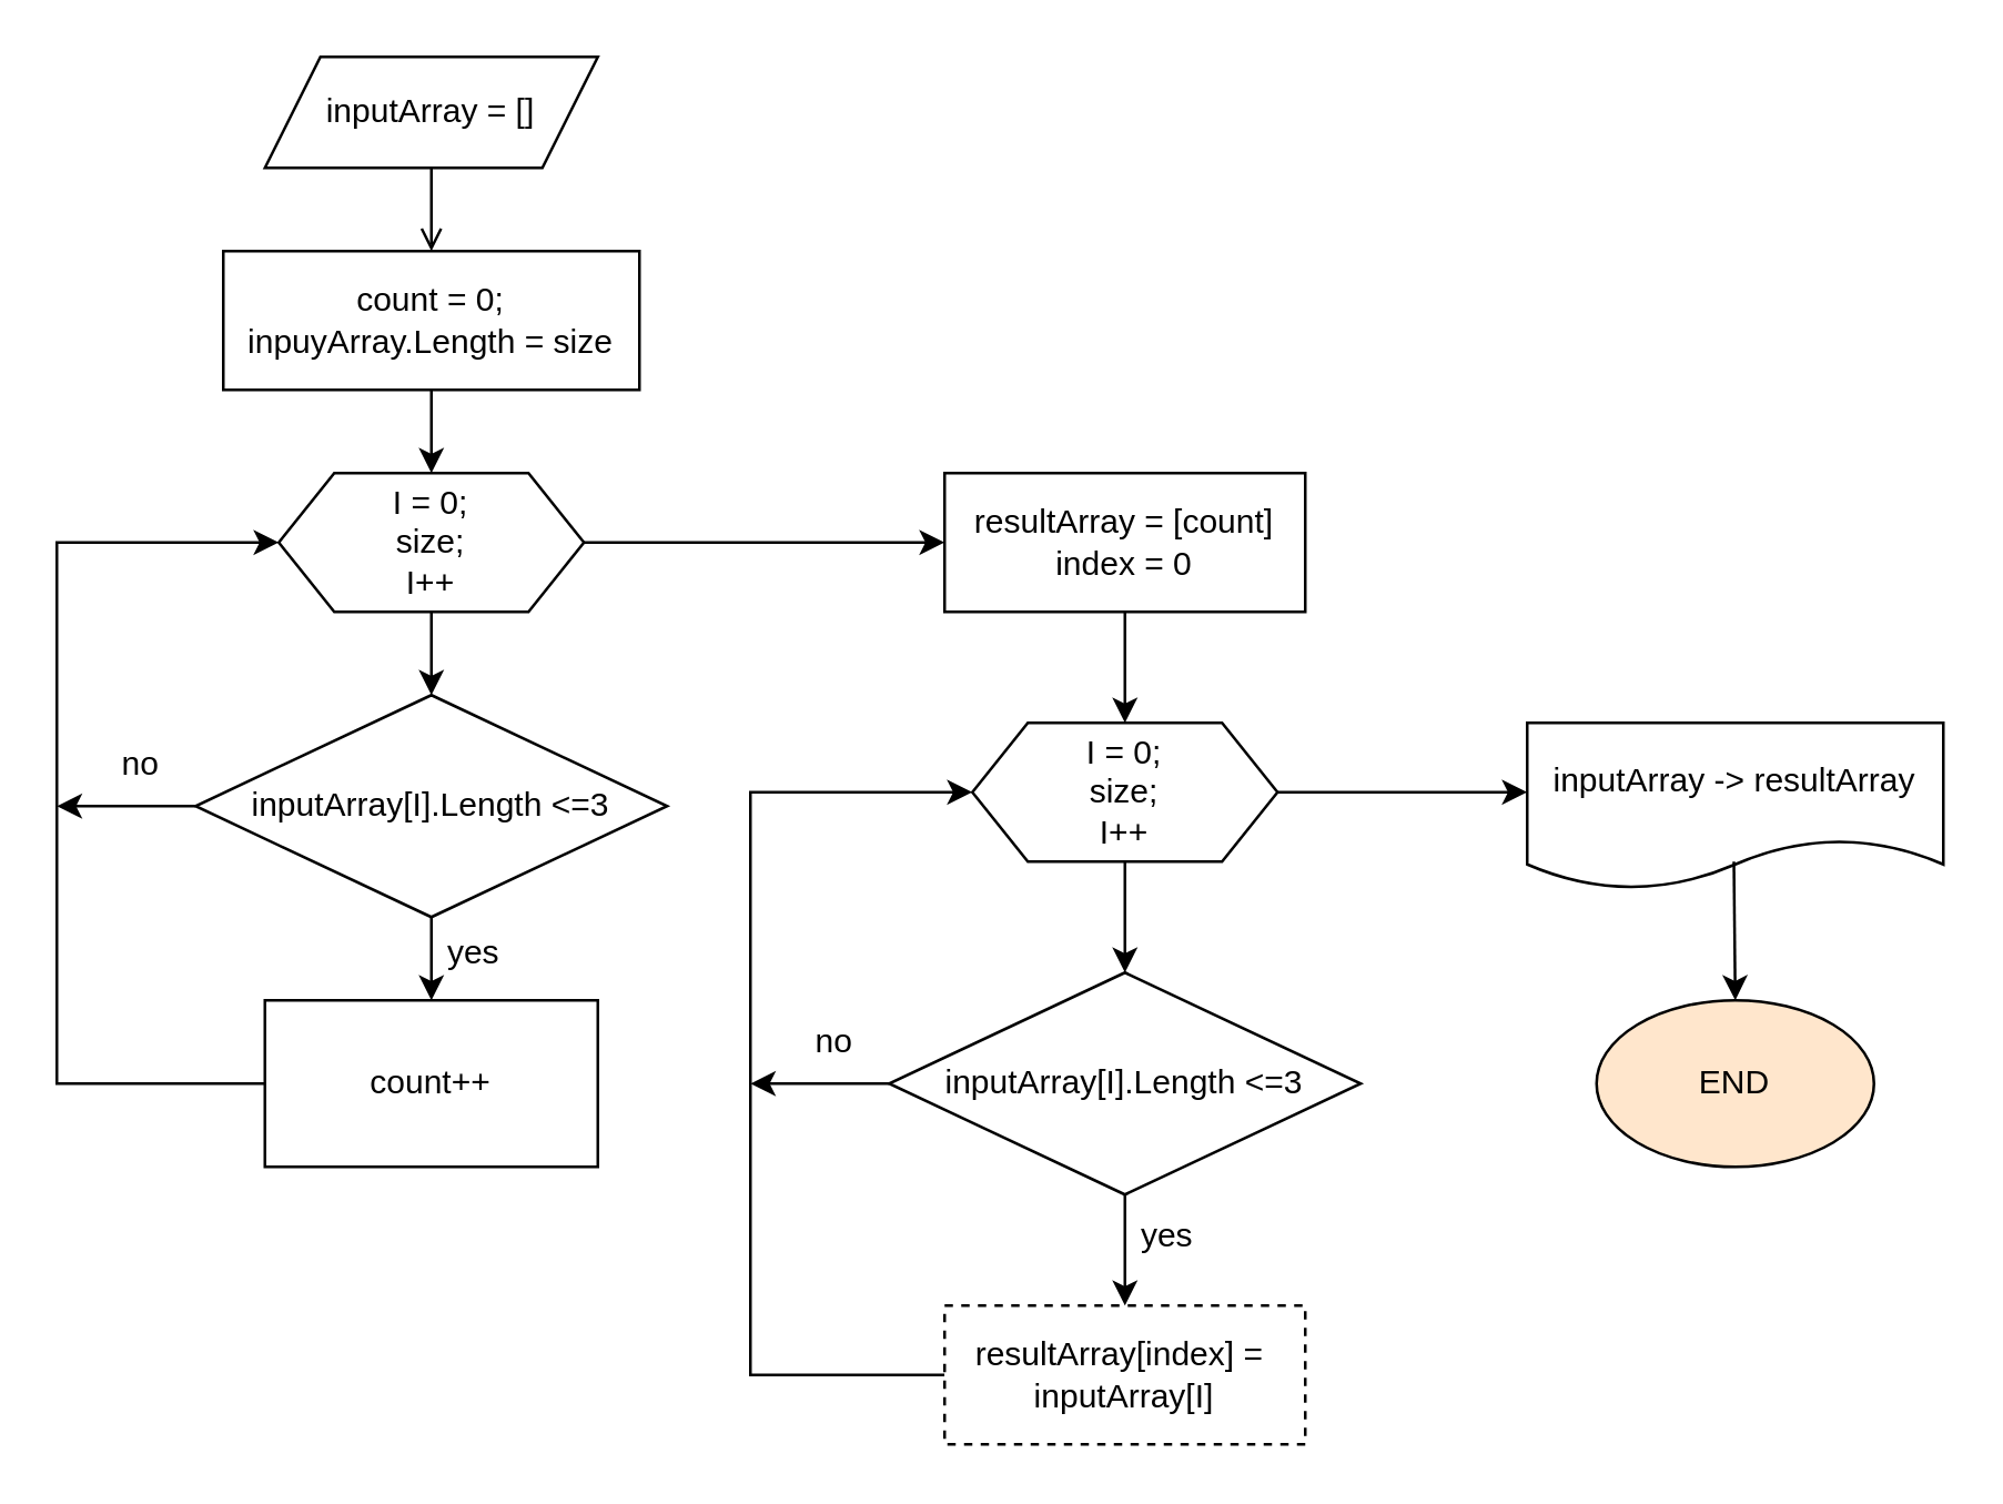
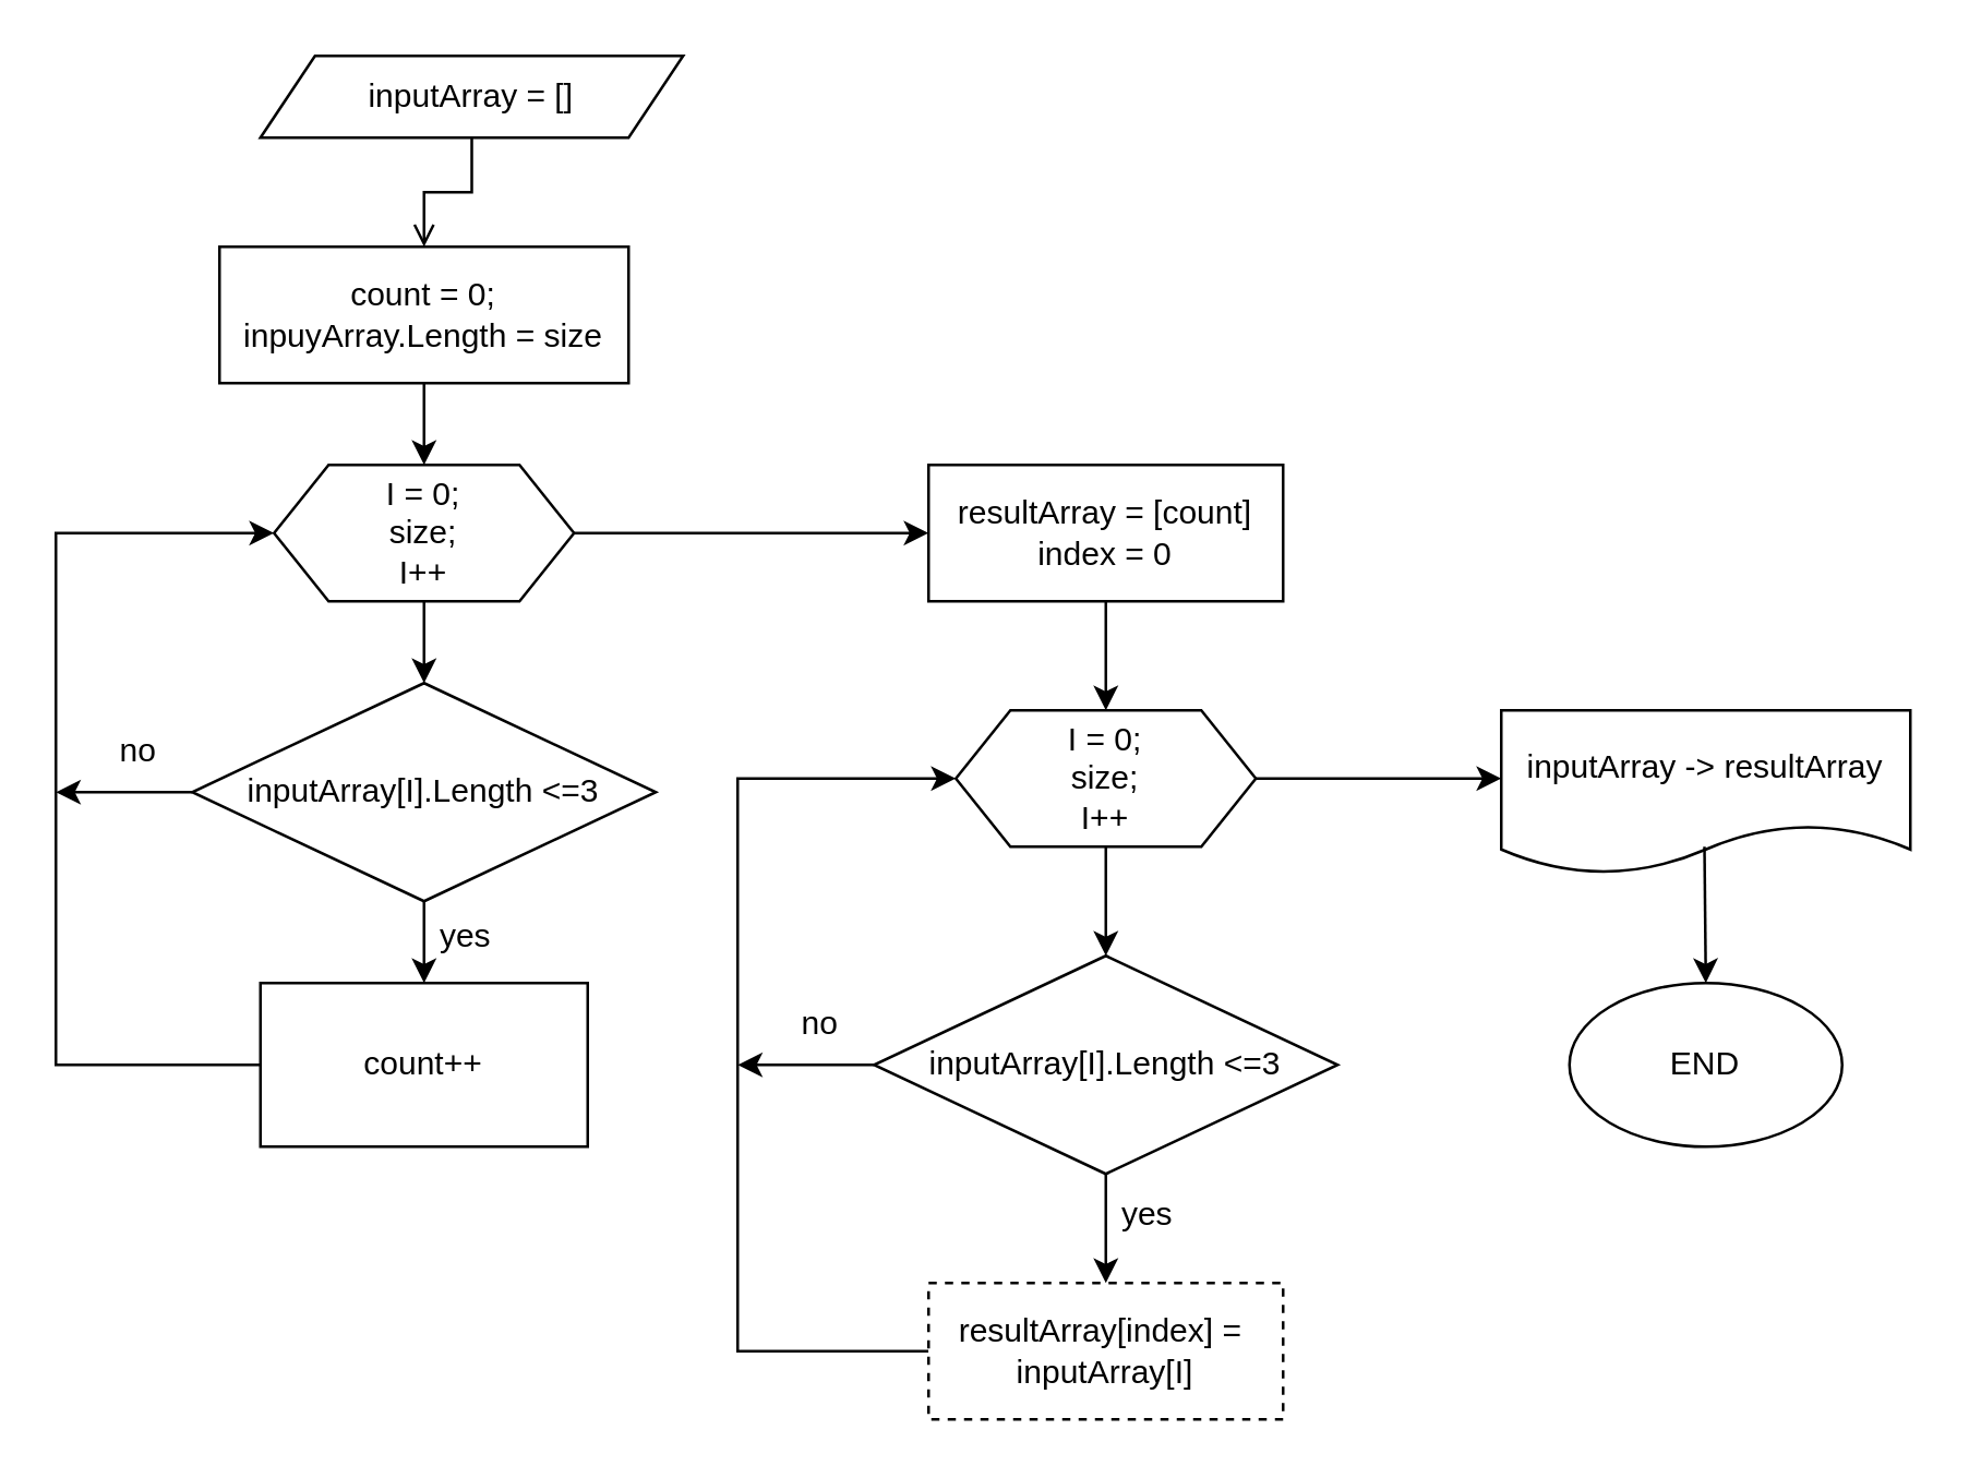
  <mxCell id="0" />
  <mxCell id="1" parent="0" />
  <mxCell id="2" style="edgeStyle=orthogonalEdgeStyle;rounded=0;orthogonalLoop=1;jettySize=auto;html=1;exitX=0.5;exitY=1;exitDx=0;exitDy=0;entryX=0.5;entryY=0;entryDx=0;entryDy=0;endArrow=open;" edge="1" parent="1" source="3" target="5"><mxGeometry relative="1" as="geometry" /></mxCell>
- <mxCell id="3" value="inputArray = []" style="shape=parallelogram;perimeter=parallelogramPerimeter;whiteSpace=wrap;html=1;fixedSize=1;" vertex="1" parent="1"><mxGeometry x="95" y="20" width="120" height="40" as="geometry" /></mxCell>
+ <mxCell id="3" value="inputArray = []" style="shape=parallelogram;perimeter=parallelogramPerimeter;whiteSpace=wrap;html=1;fixedSize=1;" vertex="1" parent="1"><mxGeometry x="95" y="20" width="155" height="30" as="geometry" /></mxCell>
  <mxCell id="4" style="edgeStyle=orthogonalEdgeStyle;rounded=0;orthogonalLoop=1;jettySize=auto;html=1;exitX=0.5;exitY=1;exitDx=0;exitDy=0;entryX=0.5;entryY=0;entryDx=0;entryDy=0;" edge="1" parent="1" source="5" target="8"><mxGeometry relative="1" as="geometry" /></mxCell>
  <mxCell id="5" value="count = 0;&lt;br&gt;inpuyArray.Length = size" style="rounded=0;whiteSpace=wrap;html=1;" vertex="1" parent="1"><mxGeometry x="80" y="90" width="150" height="50" as="geometry" /></mxCell>
  <mxCell id="6" style="edgeStyle=orthogonalEdgeStyle;rounded=0;orthogonalLoop=1;jettySize=auto;html=1;exitX=0.5;exitY=1;exitDx=0;exitDy=0;entryX=0.5;entryY=0;entryDx=0;entryDy=0;" edge="1" parent="1" source="8" target="11"><mxGeometry relative="1" as="geometry" /></mxCell>
  <mxCell id="7" style="edgeStyle=orthogonalEdgeStyle;rounded=0;orthogonalLoop=1;jettySize=auto;html=1;exitX=1;exitY=0.5;exitDx=0;exitDy=0;entryX=0;entryY=0.5;entryDx=0;entryDy=0;" edge="1" parent="1" source="8" target="15"><mxGeometry relative="1" as="geometry" /></mxCell>
  <mxCell id="8" value="I = 0;&lt;br&gt;size;&lt;br&gt;I++" style="shape=hexagon;perimeter=hexagonPerimeter2;whiteSpace=wrap;html=1;fixedSize=1;" vertex="1" parent="1"><mxGeometry x="100" y="170" width="110" height="50" as="geometry" /></mxCell>
  <mxCell id="9" style="edgeStyle=orthogonalEdgeStyle;rounded=0;orthogonalLoop=1;jettySize=auto;html=1;exitX=0.5;exitY=1;exitDx=0;exitDy=0;entryX=0.5;entryY=0;entryDx=0;entryDy=0;" edge="1" parent="1" source="11" target="13"><mxGeometry relative="1" as="geometry" /></mxCell>
  <mxCell id="10" style="edgeStyle=orthogonalEdgeStyle;rounded=0;orthogonalLoop=1;jettySize=auto;html=1;exitX=0;exitY=0.5;exitDx=0;exitDy=0;" edge="1" parent="1" source="11"><mxGeometry relative="1" as="geometry"><mxPoint x="20" y="290" as="targetPoint" /></mxGeometry></mxCell>
  <mxCell id="11" value="inputArray[I].Length &amp;lt;=3" style="rhombus;whiteSpace=wrap;html=1;" vertex="1" parent="1"><mxGeometry x="70" y="250" width="170" height="80" as="geometry" /></mxCell>
  <mxCell id="12" style="edgeStyle=orthogonalEdgeStyle;rounded=0;orthogonalLoop=1;jettySize=auto;html=1;exitX=0;exitY=0.5;exitDx=0;exitDy=0;entryX=0;entryY=0.5;entryDx=0;entryDy=0;" edge="1" parent="1" source="13" target="8"><mxGeometry relative="1" as="geometry"><Array as="points"><mxPoint x="20" y="390" /><mxPoint x="20" y="195" /></Array></mxGeometry></mxCell>
  <mxCell id="13" value="count++" style="rounded=0;whiteSpace=wrap;html=1;" vertex="1" parent="1"><mxGeometry x="95" y="360" width="120" height="60" as="geometry" /></mxCell>
  <mxCell id="14" style="edgeStyle=orthogonalEdgeStyle;rounded=0;orthogonalLoop=1;jettySize=auto;html=1;exitX=0.5;exitY=1;exitDx=0;exitDy=0;entryX=0.5;entryY=0;entryDx=0;entryDy=0;" edge="1" parent="1" source="15" target="18"><mxGeometry relative="1" as="geometry" /></mxCell>
  <mxCell id="15" value="resultArray = [count]&lt;br&gt;index = 0" style="rounded=0;whiteSpace=wrap;html=1;" vertex="1" parent="1"><mxGeometry x="340" y="170" width="130" height="50" as="geometry" /></mxCell>
  <mxCell id="16" style="edgeStyle=orthogonalEdgeStyle;rounded=0;orthogonalLoop=1;jettySize=auto;html=1;exitX=1;exitY=0.5;exitDx=0;exitDy=0;" edge="1" parent="1" source="18"><mxGeometry relative="1" as="geometry"><mxPoint x="550" y="285" as="targetPoint" /></mxGeometry></mxCell>
  <mxCell id="17" style="edgeStyle=orthogonalEdgeStyle;rounded=0;orthogonalLoop=1;jettySize=auto;html=1;exitX=0.5;exitY=1;exitDx=0;exitDy=0;entryX=0.5;entryY=0;entryDx=0;entryDy=0;" edge="1" parent="1" source="18" target="21"><mxGeometry relative="1" as="geometry" /></mxCell>
  <mxCell id="18" value="I = 0;&lt;br&gt;size;&lt;br&gt;I++" style="shape=hexagon;perimeter=hexagonPerimeter2;whiteSpace=wrap;html=1;fixedSize=1;" vertex="1" parent="1"><mxGeometry x="350" y="260" width="110" height="50" as="geometry" /></mxCell>
  <mxCell id="19" style="edgeStyle=orthogonalEdgeStyle;rounded=0;orthogonalLoop=1;jettySize=auto;html=1;exitX=0.5;exitY=1;exitDx=0;exitDy=0;entryX=0.5;entryY=0;entryDx=0;entryDy=0;" edge="1" parent="1" source="21" target="23"><mxGeometry relative="1" as="geometry" /></mxCell>
  <mxCell id="20" style="edgeStyle=orthogonalEdgeStyle;rounded=0;orthogonalLoop=1;jettySize=auto;html=1;exitX=0;exitY=0.5;exitDx=0;exitDy=0;" edge="1" parent="1" source="21"><mxGeometry relative="1" as="geometry"><mxPoint x="270" y="390" as="targetPoint" /></mxGeometry></mxCell>
  <mxCell id="21" value="inputArray[I].Length &amp;lt;=3" style="rhombus;whiteSpace=wrap;html=1;" vertex="1" parent="1"><mxGeometry x="320" y="350" width="170" height="80" as="geometry" /></mxCell>
  <mxCell id="22" style="edgeStyle=orthogonalEdgeStyle;rounded=0;orthogonalLoop=1;jettySize=auto;html=1;exitX=0;exitY=0.5;exitDx=0;exitDy=0;entryX=0;entryY=0.5;entryDx=0;entryDy=0;" edge="1" parent="1" source="23" target="18"><mxGeometry relative="1" as="geometry"><Array as="points"><mxPoint x="270" y="495" /><mxPoint x="270" y="285" /></Array></mxGeometry></mxCell>
  <mxCell id="23" value="resultArray[index] =&amp;nbsp;&lt;br&gt;inputArray[I]" style="rounded=0;whiteSpace=wrap;html=1;dashed=1;" vertex="1" parent="1"><mxGeometry x="340" y="470" width="130" height="50" as="geometry" /></mxCell>
  <mxCell id="24" value="inputArray -&amp;gt; resultArray" style="shape=document;whiteSpace=wrap;html=1;boundedLbl=1;" vertex="1" parent="1"><mxGeometry x="550" y="260" width="150" height="60" as="geometry" /></mxCell>
- <mxCell id="25" value="END" style="ellipse;whiteSpace=wrap;html=1;fillColor=#ffe6cc;" vertex="1" parent="1"><mxGeometry x="575" y="360" width="100" height="60" as="geometry" /></mxCell>
+ <mxCell id="25" value="END" style="ellipse;whiteSpace=wrap;html=1;" vertex="1" parent="1"><mxGeometry x="575" y="360" width="100" height="60" as="geometry" /></mxCell>
  <mxCell id="26" style="edgeStyle=orthogonalEdgeStyle;rounded=0;orthogonalLoop=1;jettySize=auto;html=1;exitX=0.5;exitY=1;exitDx=0;exitDy=0;entryX=0.5;entryY=0;entryDx=0;entryDy=0;" edge="1" parent="1" target="25"><mxGeometry relative="1" as="geometry"><mxPoint x="624.5" y="310" as="sourcePoint" /><mxPoint x="624.5" y="350" as="targetPoint" /></mxGeometry></mxCell>
  <mxCell id="27" value="no" style="text;html=1;align=center;verticalAlign=middle;resizable=0;points=[];autosize=1;strokeColor=none;fillColor=none;" vertex="1" parent="1"><mxGeometry x="280" y="360" width="40" height="30" as="geometry" /></mxCell>
  <mxCell id="28" value="yes" style="text;html=1;align=center;verticalAlign=middle;resizable=0;points=[];autosize=1;strokeColor=none;fillColor=none;" vertex="1" parent="1"><mxGeometry x="400" y="430" width="40" height="30" as="geometry" /></mxCell>
  <mxCell id="29" value="no" style="text;html=1;align=center;verticalAlign=middle;resizable=0;points=[];autosize=1;strokeColor=none;fillColor=none;" vertex="1" parent="1"><mxGeometry x="30" y="260" width="40" height="30" as="geometry" /></mxCell>
  <mxCell id="30" value="yes" style="text;html=1;align=center;verticalAlign=middle;resizable=0;points=[];autosize=1;strokeColor=none;fillColor=none;" vertex="1" parent="1"><mxGeometry x="150" y="328" width="40" height="30" as="geometry" /></mxCell>
